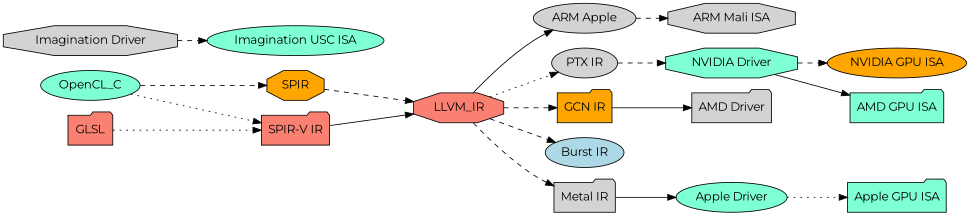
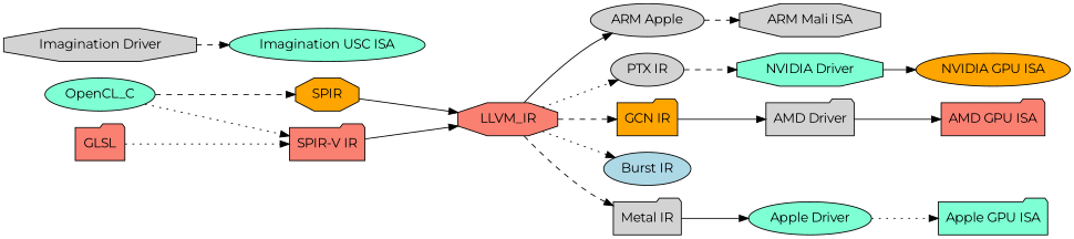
  digraph {
    fontname=Montserrat
    rankdir=LR
    node [fillcolor=aquamarine fontname=Montserrat shape=ellipse style=filled]
    edge [fontname=Montserrat style=dashed]
    SPIR [fillcolor=orange shape=octagon]
    OpenCL_C
    n3 [fillcolor=salmon label="SPIR-V IR" shape=folder]
    LLVM_IR [fillcolor=salmon shape=octagon]
    GLSL [fillcolor=salmon shape=folder]
    n6 [fillcolor=lightgrey label="ARM Apple"]
    "PTX IR" [fillcolor=lightgrey]
    "GCN IR" [fillcolor=orange shape=folder]
    "Burst IR" [fillcolor=lightblue]
    "Metal IR" [fillcolor=lightgrey shape=folder]
    "ARM Mali ISA" [fillcolor=lightgrey shape=octagon]
    "NVIDIA Driver" [shape=octagon]
    "AMD Driver" [fillcolor=lightgrey shape=folder]
    "Apple Driver"
    "NVIDIA GPU ISA" [fillcolor=orange]
-   "AMD GPU ISA" [shape=folder]
+   "AMD GPU ISA" [fillcolor=salmon shape=folder]
    "Imagination Driver" [fillcolor=lightgrey shape=octagon]
    "Imagination USC ISA"
    "Apple GPU ISA" [shape=folder]
-   SPIR -> LLVM_IR
+   SPIR -> LLVM_IR [style=solid]
    OpenCL_C -> SPIR
    OpenCL_C -> n3 [style=dotted]
    n3 -> LLVM_IR [style=solid]
    LLVM_IR -> n6 [style=solid]
    LLVM_IR -> "PTX IR" [style=dotted]
    LLVM_IR -> "GCN IR"
-   LLVM_IR -> "Burst IR"
+   LLVM_IR -> "Burst IR" [style=dotted]
    LLVM_IR -> "Metal IR"
    GLSL -> n3 [style=dotted]
    n6 -> "ARM Mali ISA"
    "PTX IR" -> "NVIDIA Driver"
    "GCN IR" -> "AMD Driver" [style=solid]
    "Metal IR" -> "Apple Driver" [style=solid]
-   "NVIDIA Driver" -> "NVIDIA GPU ISA"
-   "NVIDIA Driver" -> "AMD GPU ISA" [style=solid]
+   "NVIDIA Driver" -> "NVIDIA GPU ISA" [style=solid]
+   "AMD Driver" -> "AMD GPU ISA" [style=solid]
    "Apple Driver" -> "Apple GPU ISA" [style=dotted]
    "Imagination Driver" -> "Imagination USC ISA"
  }
